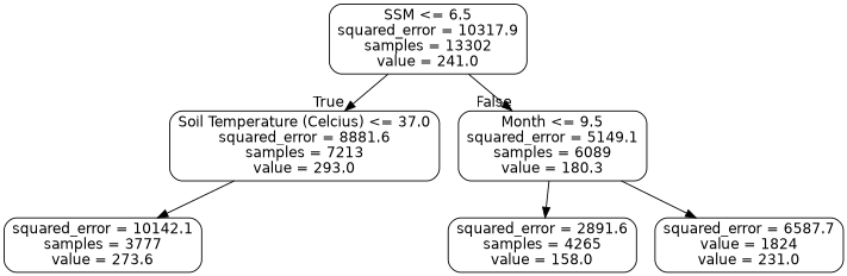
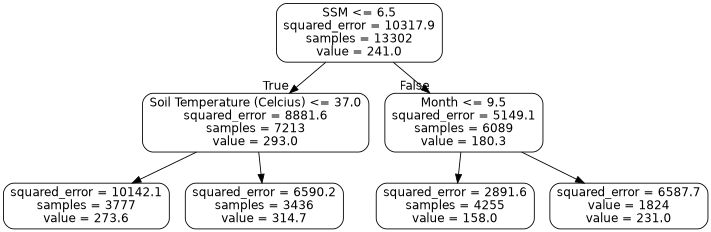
  digraph {
    node [color=black fontname=helvetica shape=box style=rounded]
    edge [fontname=helvetica]
    n1 [label="SSM <= 6.5\nsquared_error = 10317.9\nsamples = 13302\nvalue = 241.0"]
    n2 [label="Soil Temperature (Celcius) <= 37.0\nsquared_error = 8881.6\nsamples = 7213\nvalue = 293.0"]
    n3 [label="Month <= 9.5\nsquared_error = 5149.1\nsamples = 6089\nvalue = 180.3"]
    n4 [label="squared_error = 10142.1\nsamples = 3777\nvalue = 273.6"]
-   n6 [label="squared_error = 2891.6\nsamples = 4265\nvalue = 158.0"]
+   n5 [label="squared_error = 6590.2\nsamples = 3436\nvalue = 314.7"]
+   n6 [label="squared_error = 2891.6\nsamples = 4255\nvalue = 158.0"]
    n7 [label="squared_error = 6587.7\nvalue = 1824\nvalue = 231.0"]
    n1 -> n2 [headlabel=True labelangle=45 labeldistance=2.5]
    n1 -> n3 [headlabel=False labelangle=-45 labeldistance=2.5]
    n2 -> n4
+   n2 -> n5
    n3 -> n6
    n3 -> n7
  }
